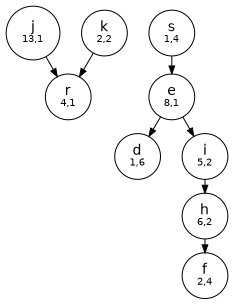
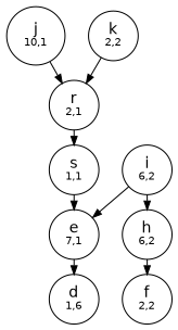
  digraph {
    fontname="DejaVu Sans"
    nodesep=0.3
    ranksep=0.2
    node [fontname="DejaVu Sans" shape=circle]
    edge [arrowsize=0.8 fontname="DejaVu Sans" side=left]
-   n1 [label=<j<BR/><FONT POINT-SIZE="10">13,1</FONT>>]
-   n2 [label=<r<BR/><FONT POINT-SIZE="10">4,1</FONT>>]
-   n3 [label=<e<BR/><FONT POINT-SIZE="10">8,1</FONT>>]
+   n1 [label=<j<BR/><FONT POINT-SIZE="10">10,1</FONT>>]
+   n2 [label=<r<BR/><FONT POINT-SIZE="10">2,1</FONT>>]
+   n3 [label=<e<BR/><FONT POINT-SIZE="10">7,1</FONT>>]
    n4 [label=<d<BR/><FONT POINT-SIZE="10">1,6</FONT>>]
-   n5 [label=<i<BR/><FONT POINT-SIZE="10">5,2</FONT>>]
-   n6 [label=<s<BR/><FONT POINT-SIZE="10">1,4</FONT>>]
+   n5 [label=<i<BR/><FONT POINT-SIZE="10">6,2</FONT>>]
+   n6 [label=<s<BR/><FONT POINT-SIZE="10">1,1</FONT>>]
    n7 [label=<h<BR/><FONT POINT-SIZE="10">6,2</FONT>>]
-   n8 [label=<f<BR/><FONT POINT-SIZE="10">2,4</FONT>>]
+   n8 [label=<f<BR/><FONT POINT-SIZE="10">2,2</FONT>>]
    n9 [label=<k<BR/><FONT POINT-SIZE="10">2,2</FONT>>]
    n1 -> n2 [side=right]
+   n2 -> n6 [side=right]
    n3 -> n4
-   n3 -> n5 [side=right]
+   n5 -> n3 [side=right]
    n5 -> n7
    n6 -> n3
    n7 -> n8
    n9 -> n2
  }
